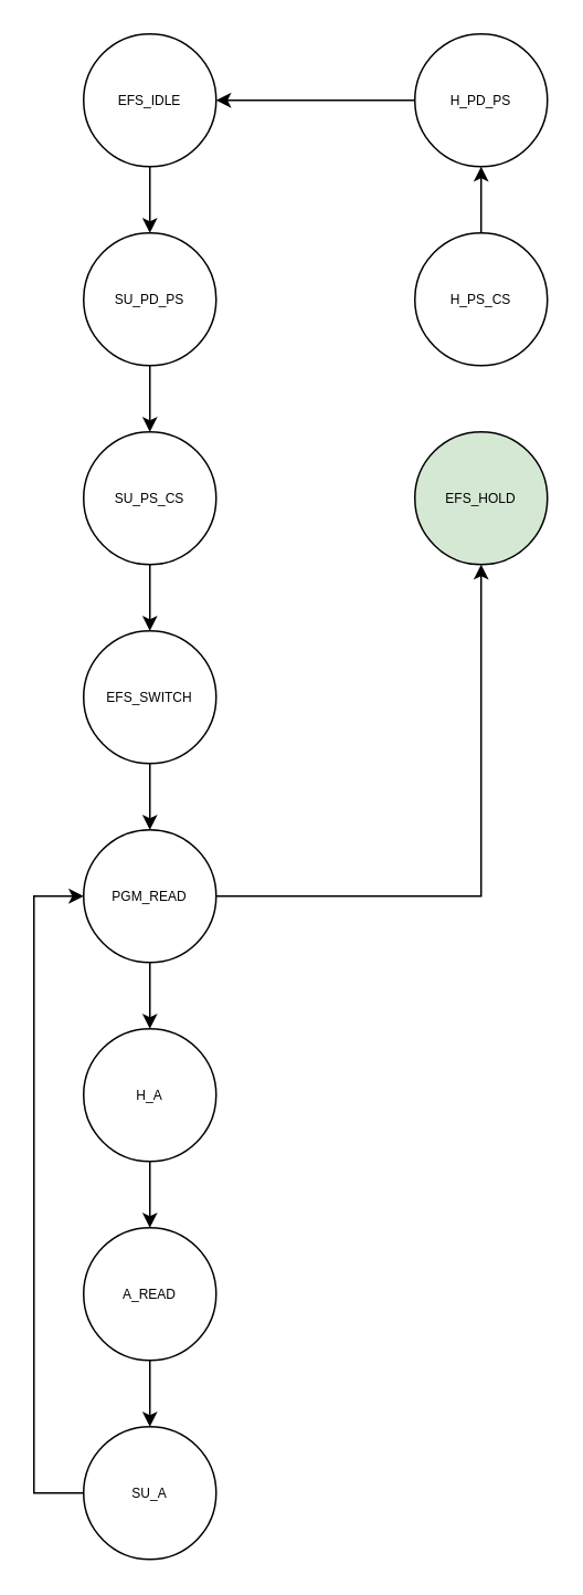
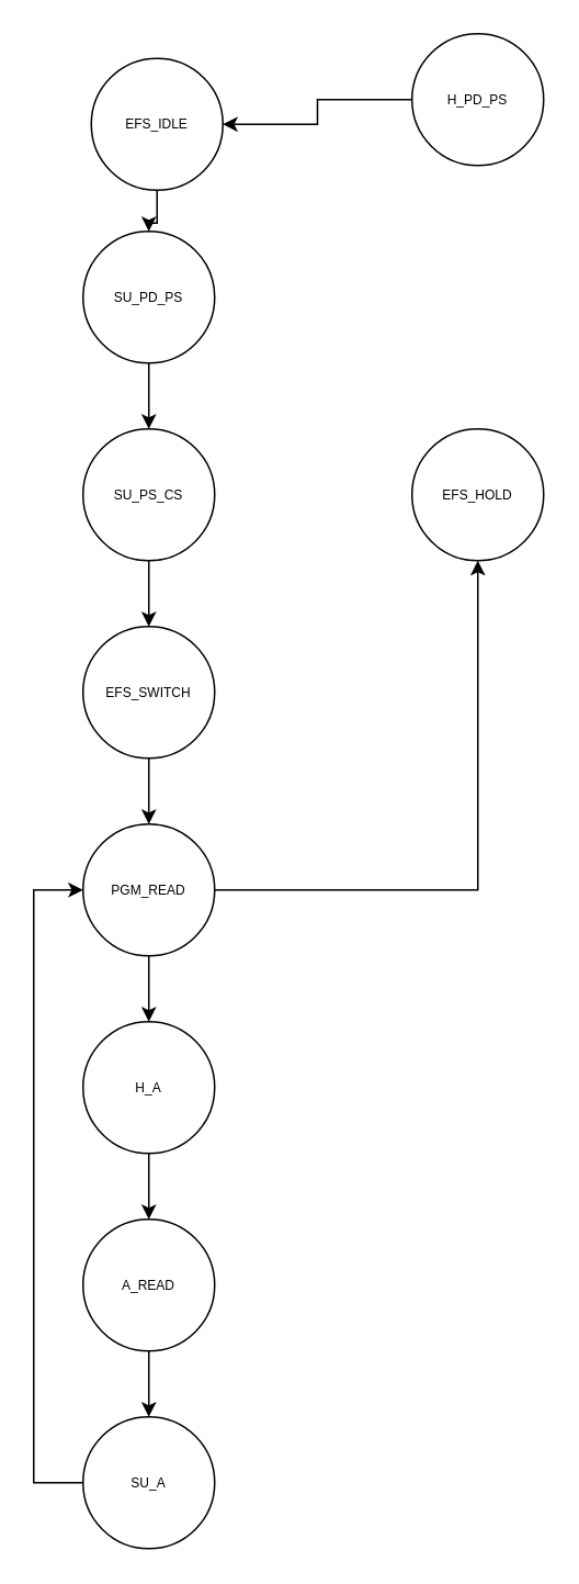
  <mxCell id="0" />
  <mxCell id="1" parent="0" />
  <mxCell id="2" value="" style="edgeStyle=orthogonalEdgeStyle;rounded=0;orthogonalLoop=1;jettySize=auto;html=1;" edge="1" parent="1" source="3" target="5"><mxGeometry relative="1" as="geometry" /></mxCell>
- <mxCell id="3" value="EFS_IDLE" style="ellipse;whiteSpace=wrap;html=1;aspect=fixed;fontSize=8;" vertex="1" parent="1"><mxGeometry x="50" y="20" width="80" height="80" as="geometry" /></mxCell>
+ <mxCell id="3" value="EFS_IDLE" style="ellipse;whiteSpace=wrap;html=1;aspect=fixed;fontSize=8;" vertex="1" parent="1"><mxGeometry x="55" y="35" width="80" height="80" as="geometry" /></mxCell>
  <mxCell id="4" value="" style="edgeStyle=orthogonalEdgeStyle;rounded=0;orthogonalLoop=1;jettySize=auto;html=1;" edge="1" parent="1" source="5" target="7"><mxGeometry relative="1" as="geometry" /></mxCell>
  <mxCell id="5" value="SU_PD_PS" style="ellipse;whiteSpace=wrap;html=1;aspect=fixed;fontSize=8;" vertex="1" parent="1"><mxGeometry x="50" y="140" width="80" height="80" as="geometry" /></mxCell>
  <mxCell id="6" value="" style="edgeStyle=orthogonalEdgeStyle;rounded=0;orthogonalLoop=1;jettySize=auto;html=1;" edge="1" parent="1" source="7" target="9"><mxGeometry relative="1" as="geometry" /></mxCell>
  <mxCell id="7" value="SU_PS_CS" style="ellipse;whiteSpace=wrap;html=1;aspect=fixed;fontSize=8;" vertex="1" parent="1"><mxGeometry x="50" y="260" width="80" height="80" as="geometry" /></mxCell>
  <mxCell id="8" value="" style="edgeStyle=orthogonalEdgeStyle;rounded=0;orthogonalLoop=1;jettySize=auto;html=1;" edge="1" parent="1" source="9" target="12"><mxGeometry relative="1" as="geometry" /></mxCell>
  <mxCell id="9" value="EFS_SWITCH" style="ellipse;whiteSpace=wrap;html=1;aspect=fixed;fontSize=8;" vertex="1" parent="1"><mxGeometry x="50" y="380" width="80" height="80" as="geometry" /></mxCell>
  <mxCell id="10" style="edgeStyle=orthogonalEdgeStyle;rounded=0;orthogonalLoop=1;jettySize=auto;html=1;exitX=0.5;exitY=1;exitDx=0;exitDy=0;entryX=0.5;entryY=0;entryDx=0;entryDy=0;" edge="1" parent="1" source="12" target="14"><mxGeometry relative="1" as="geometry" /></mxCell>
  <mxCell id="11" style="edgeStyle=orthogonalEdgeStyle;rounded=0;orthogonalLoop=1;jettySize=auto;html=1;exitX=1;exitY=0.5;exitDx=0;exitDy=0;entryX=0.5;entryY=1;entryDx=0;entryDy=0;" edge="1" parent="1" source="12" target="15"><mxGeometry relative="1" as="geometry" /></mxCell>
  <mxCell id="12" value="PGM_READ" style="ellipse;whiteSpace=wrap;html=1;aspect=fixed;fontSize=8;" vertex="1" parent="1"><mxGeometry x="50" y="500" width="80" height="80" as="geometry" /></mxCell>
  <mxCell id="13" value="" style="edgeStyle=orthogonalEdgeStyle;rounded=0;orthogonalLoop=1;jettySize=auto;html=1;" edge="1" parent="1" source="14" target="17"><mxGeometry relative="1" as="geometry" /></mxCell>
  <mxCell id="14" value="H_A" style="ellipse;whiteSpace=wrap;html=1;aspect=fixed;fontSize=8;" vertex="1" parent="1"><mxGeometry x="50" y="620" width="80" height="80" as="geometry" /></mxCell>
- <mxCell id="15" value="EFS_HOLD" style="ellipse;whiteSpace=wrap;html=1;aspect=fixed;fontSize=8;fillColor=#d5e8d4;" vertex="1" parent="1"><mxGeometry x="250" y="260" width="80" height="80" as="geometry" /></mxCell>
+ <mxCell id="15" value="EFS_HOLD" style="ellipse;whiteSpace=wrap;html=1;aspect=fixed;fontSize=8;" vertex="1" parent="1"><mxGeometry x="250" y="260" width="80" height="80" as="geometry" /></mxCell>
  <mxCell id="16" value="" style="edgeStyle=orthogonalEdgeStyle;rounded=0;orthogonalLoop=1;jettySize=auto;html=1;" edge="1" parent="1" source="17" target="19"><mxGeometry relative="1" as="geometry" /></mxCell>
  <mxCell id="17" value="A_READ" style="ellipse;whiteSpace=wrap;html=1;aspect=fixed;fontSize=8;" vertex="1" parent="1"><mxGeometry x="50" y="740" width="80" height="80" as="geometry" /></mxCell>
  <mxCell id="18" value="" style="edgeStyle=orthogonalEdgeStyle;rounded=0;orthogonalLoop=1;jettySize=auto;html=1;entryX=0;entryY=0.5;entryDx=0;entryDy=0;exitX=0;exitY=0.5;exitDx=0;exitDy=0;" edge="1" parent="1" source="19" target="12"><mxGeometry relative="1" as="geometry"><mxPoint x="-10" y="910" as="targetPoint" /><Array as="points"><mxPoint x="20" y="900" /><mxPoint x="20" y="540" /></Array></mxGeometry></mxCell>
  <mxCell id="19" value="SU_A" style="ellipse;whiteSpace=wrap;html=1;aspect=fixed;fontSize=8;" vertex="1" parent="1"><mxGeometry x="50" y="860" width="80" height="80" as="geometry" /></mxCell>
- <mxCell id="20" value="" style="edgeStyle=orthogonalEdgeStyle;rounded=0;orthogonalLoop=1;jettySize=auto;html=1;" edge="1" parent="1" source="21" target="23"><mxGeometry relative="1" as="geometry" /></mxCell>
- <mxCell id="21" value="H_PS_CS" style="ellipse;whiteSpace=wrap;html=1;aspect=fixed;fontSize=8;" vertex="1" parent="1"><mxGeometry x="250" y="140" width="80" height="80" as="geometry" /></mxCell>
  <mxCell id="22" style="edgeStyle=orthogonalEdgeStyle;rounded=0;orthogonalLoop=1;jettySize=auto;html=1;exitX=0;exitY=0.5;exitDx=0;exitDy=0;entryX=1;entryY=0.5;entryDx=0;entryDy=0;" edge="1" parent="1" source="23" target="3"><mxGeometry relative="1" as="geometry" /></mxCell>
  <mxCell id="23" value="H_PD_PS" style="ellipse;whiteSpace=wrap;html=1;aspect=fixed;fontSize=8;" vertex="1" parent="1"><mxGeometry x="250" y="20" width="80" height="80" as="geometry" /></mxCell>
